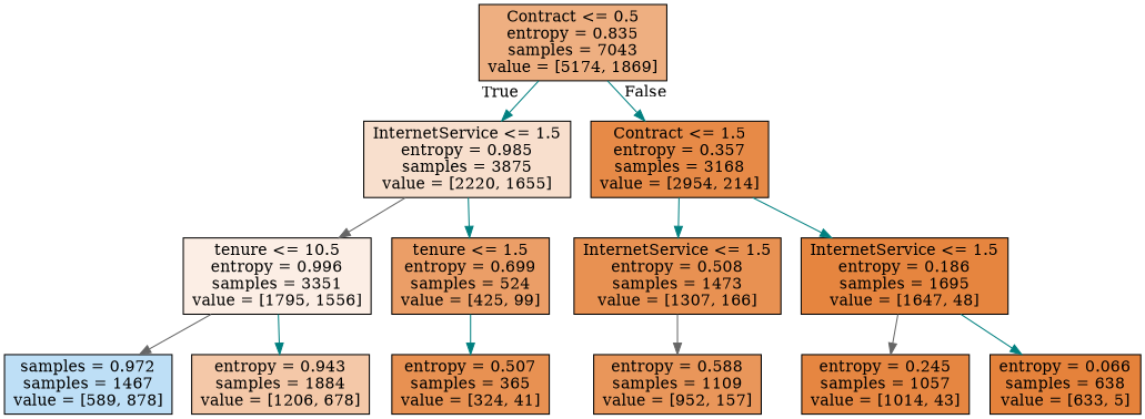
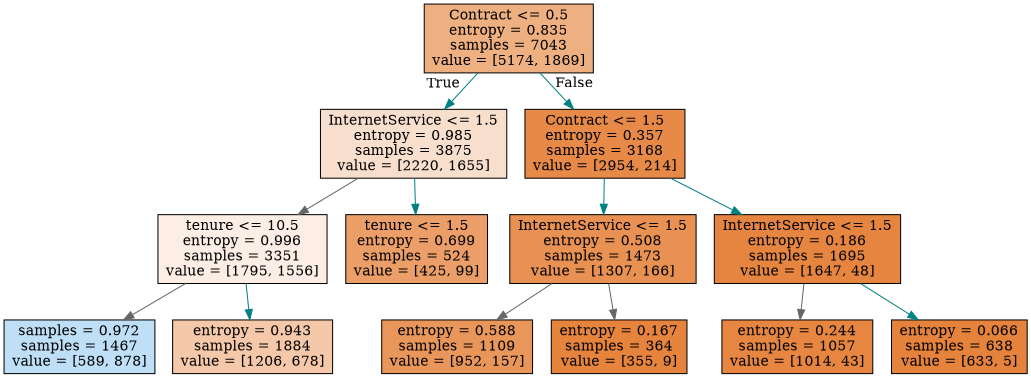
  digraph {
    node [color=black fillcolor="#e89152" shape=box style=filled]
    edge [color=teal]
    n1 [fillcolor="#eeaf81" label="Contract <= 0.5\nentropy = 0.835\nsamples = 7043\nvalue = [5174, 1869]"]
    n2 [fillcolor="#f8dfcd" label="InternetService <= 1.5\nentropy = 0.985\nsamples = 3875\nvalue = [2220, 1655]"]
    n3 [fillcolor="#e78a47" label="Contract <= 1.5\nentropy = 0.357\nsamples = 3168\nvalue = [2954, 214]"]
    n4 [fillcolor="#fceee5" label="tenure <= 10.5\nentropy = 0.996\nsamples = 3351\nvalue = [1795, 1556]"]
    n5 [fillcolor="#eb9e67" label="tenure <= 1.5\nentropy = 0.699\nsamples = 524\nvalue = [425, 99]"]
    n6 [label="InternetService <= 1.5\nentropy = 0.508\nsamples = 1473\nvalue = [1307, 166]"]
    n7 [fillcolor="#e6853f" label="InternetService <= 1.5\nentropy = 0.186\nsamples = 1695\nvalue = [1647, 48]"]
    n8 [fillcolor="#bedff6" label="samples = 0.972\nsamples = 1467\nvalue = [589, 878]"]
    n9 [fillcolor="#f4c8a8" label="entropy = 0.943\nsamples = 1884\nvalue = [1206, 678]"]
-   n10 [label="entropy = 0.507\nsamples = 365\nvalue = [324, 41]"]
    n11 [fillcolor="#e9965a" label="entropy = 0.588\nsamples = 1109\nvalue = [952, 157]"]
-   n13 [fillcolor="#e68641" label="entropy = 0.245\nsamples = 1057\nvalue = [1014, 43]"]
+   n12 [fillcolor="#e6843e" label="entropy = 0.167\nsamples = 364\nvalue = [355, 9]"]
+   n13 [fillcolor="#e68641" label="entropy = 0.244\nsamples = 1057\nvalue = [1014, 43]"]
    n14 [fillcolor="#e5823b" label="entropy = 0.066\nsamples = 638\nvalue = [633, 5]"]
    n1 -> n2 [headlabel=True labelangle=45 labeldistance=2.5]
    n1 -> n3 [headlabel=False labelangle=-45 labeldistance=2.5]
    n2 -> n4 [color=gray40]
    n2 -> n5
    n3 -> n6
    n3 -> n7
    n4 -> n8 [color=gray40]
    n4 -> n9
-   n5 -> n10
    n6 -> n11 [color=gray40]
+   n6 -> n12 [color=gray40]
    n7 -> n13 [color=gray40]
    n7 -> n14
  }
